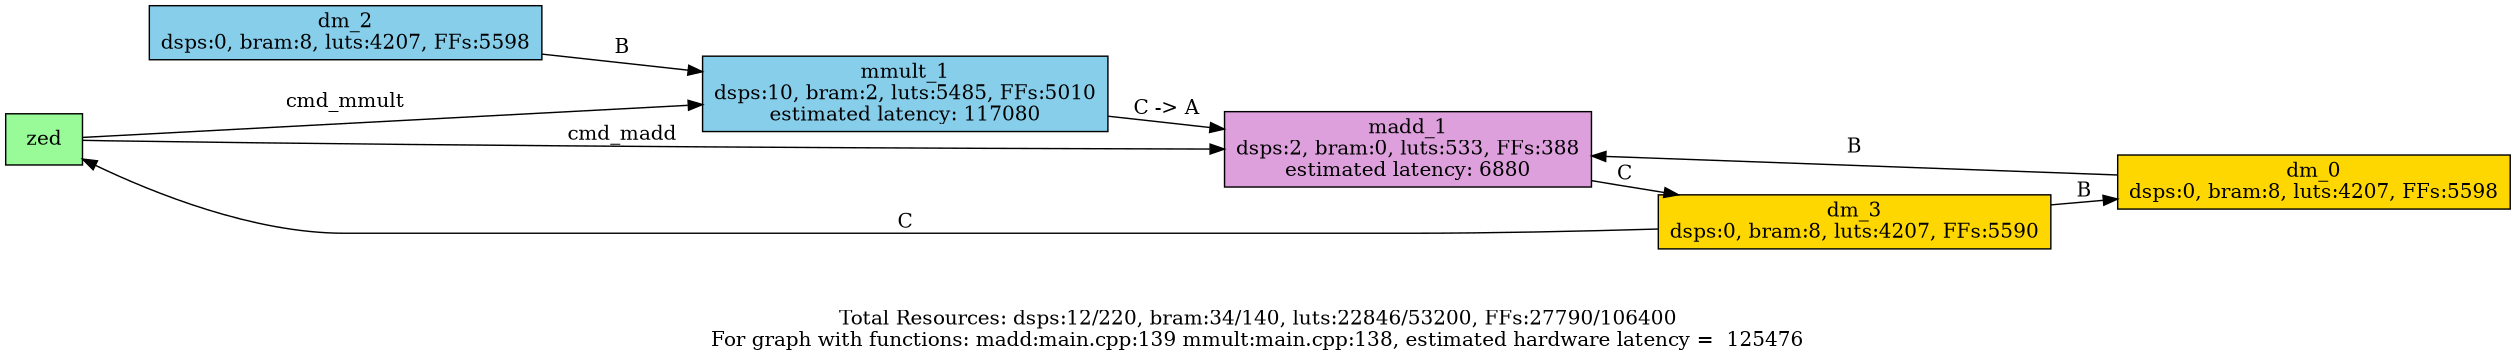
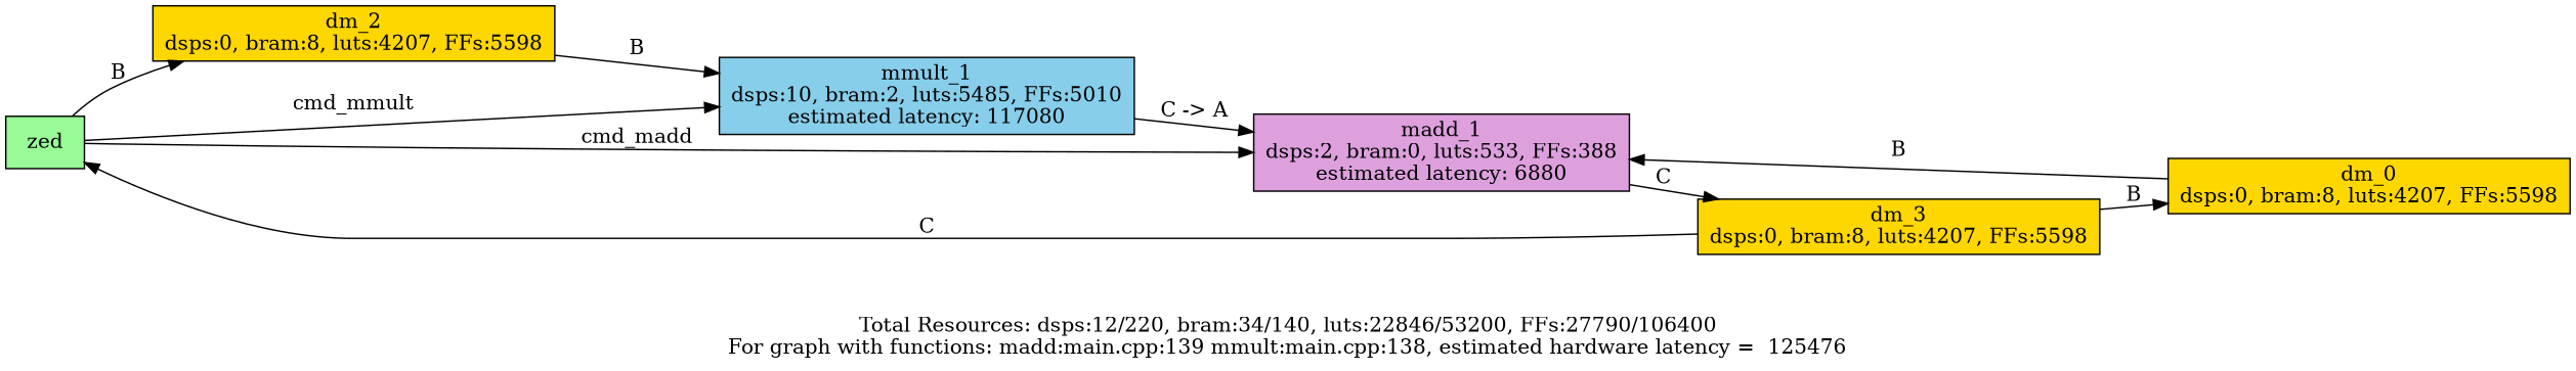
  digraph {
    label="Total Resources: dsps:12/220, bram:34/140, luts:22846/53200, FFs:27790/106400\nFor graph with functions: madd:main.cpp:139 mmult:main.cpp:138, estimated hardware latency =  125476\n"
    rankdir=LR
    node [fillcolor=skyblue shape=box style=filled]
    n1 [fillcolor=palegreen label=zed]
-   n2 [label="dm_2\ndsps:0, bram:8, luts:4207, FFs:5598"]
+   n2 [fillcolor=gold label="dm_2\ndsps:0, bram:8, luts:4207, FFs:5598"]
    n3 [fillcolor=plum label="madd_1\ndsps:2, bram:0, luts:533, FFs:388\nestimated latency: 6880"]
    n4 [label="mmult_1\ndsps:10, bram:2, luts:5485, FFs:5010\nestimated latency: 117080"]
    n5 [fillcolor=gold label="dm_0\ndsps:0, bram:8, luts:4207, FFs:5598"]
-   n6 [fillcolor=gold label="dm_3\ndsps:0, bram:8, luts:4207, FFs:5590"]
+   n6 [fillcolor=gold label="dm_3\ndsps:0, bram:8, luts:4207, FFs:5598"]
+   n1 -> n2 [label=B]
    n1 -> n3 [label=cmd_madd]
    n1 -> n4 [label=cmd_mmult]
    n2 -> n4 [label=B]
    n3 -> n6 [label=C]
    n4 -> n3 [label="C -> A"]
    n5 -> n3 [label=B]
    n6 -> n1 [label=C]
    n6 -> n5 [label=B]
  }
